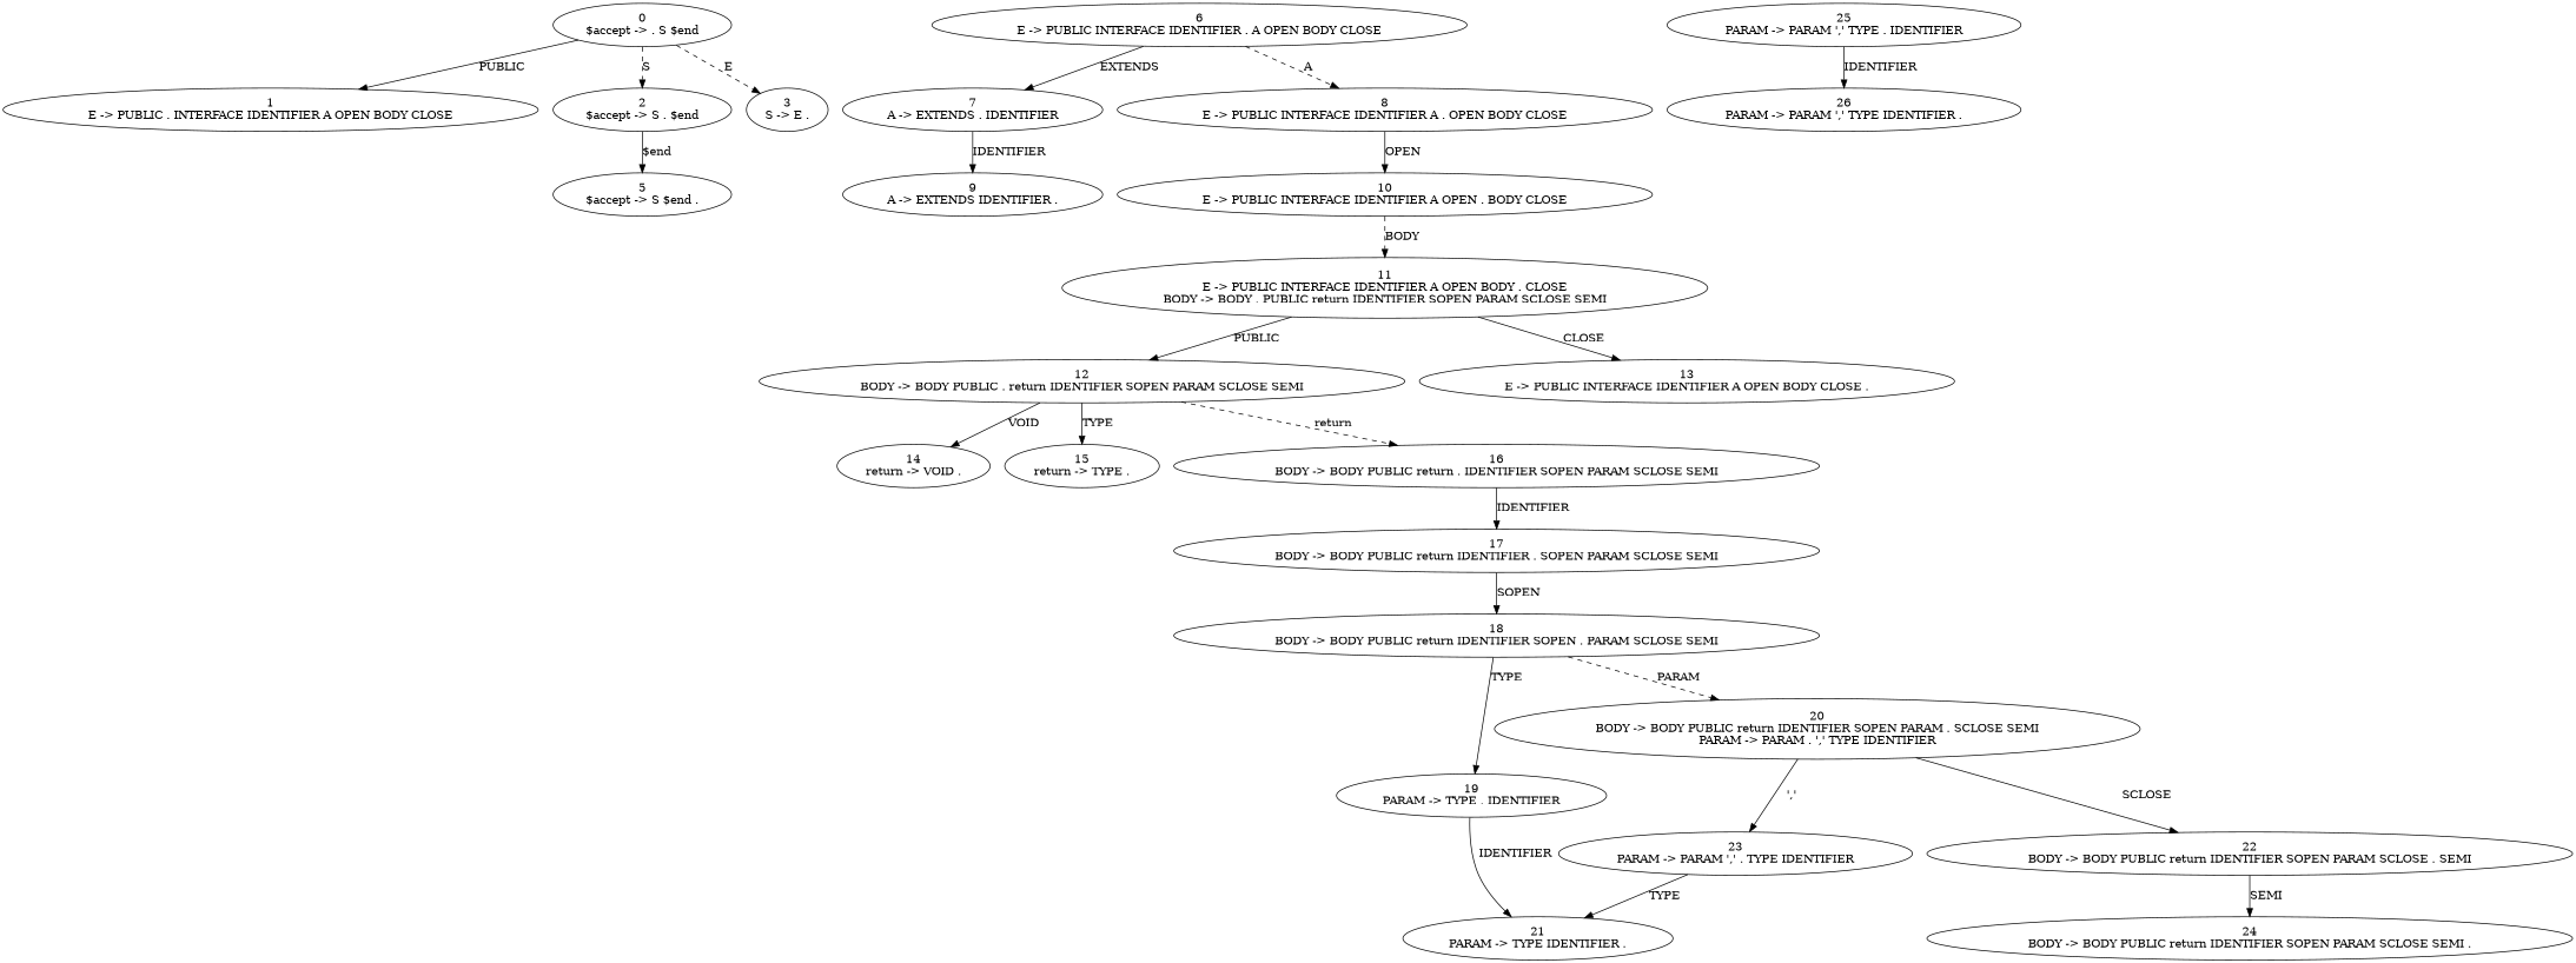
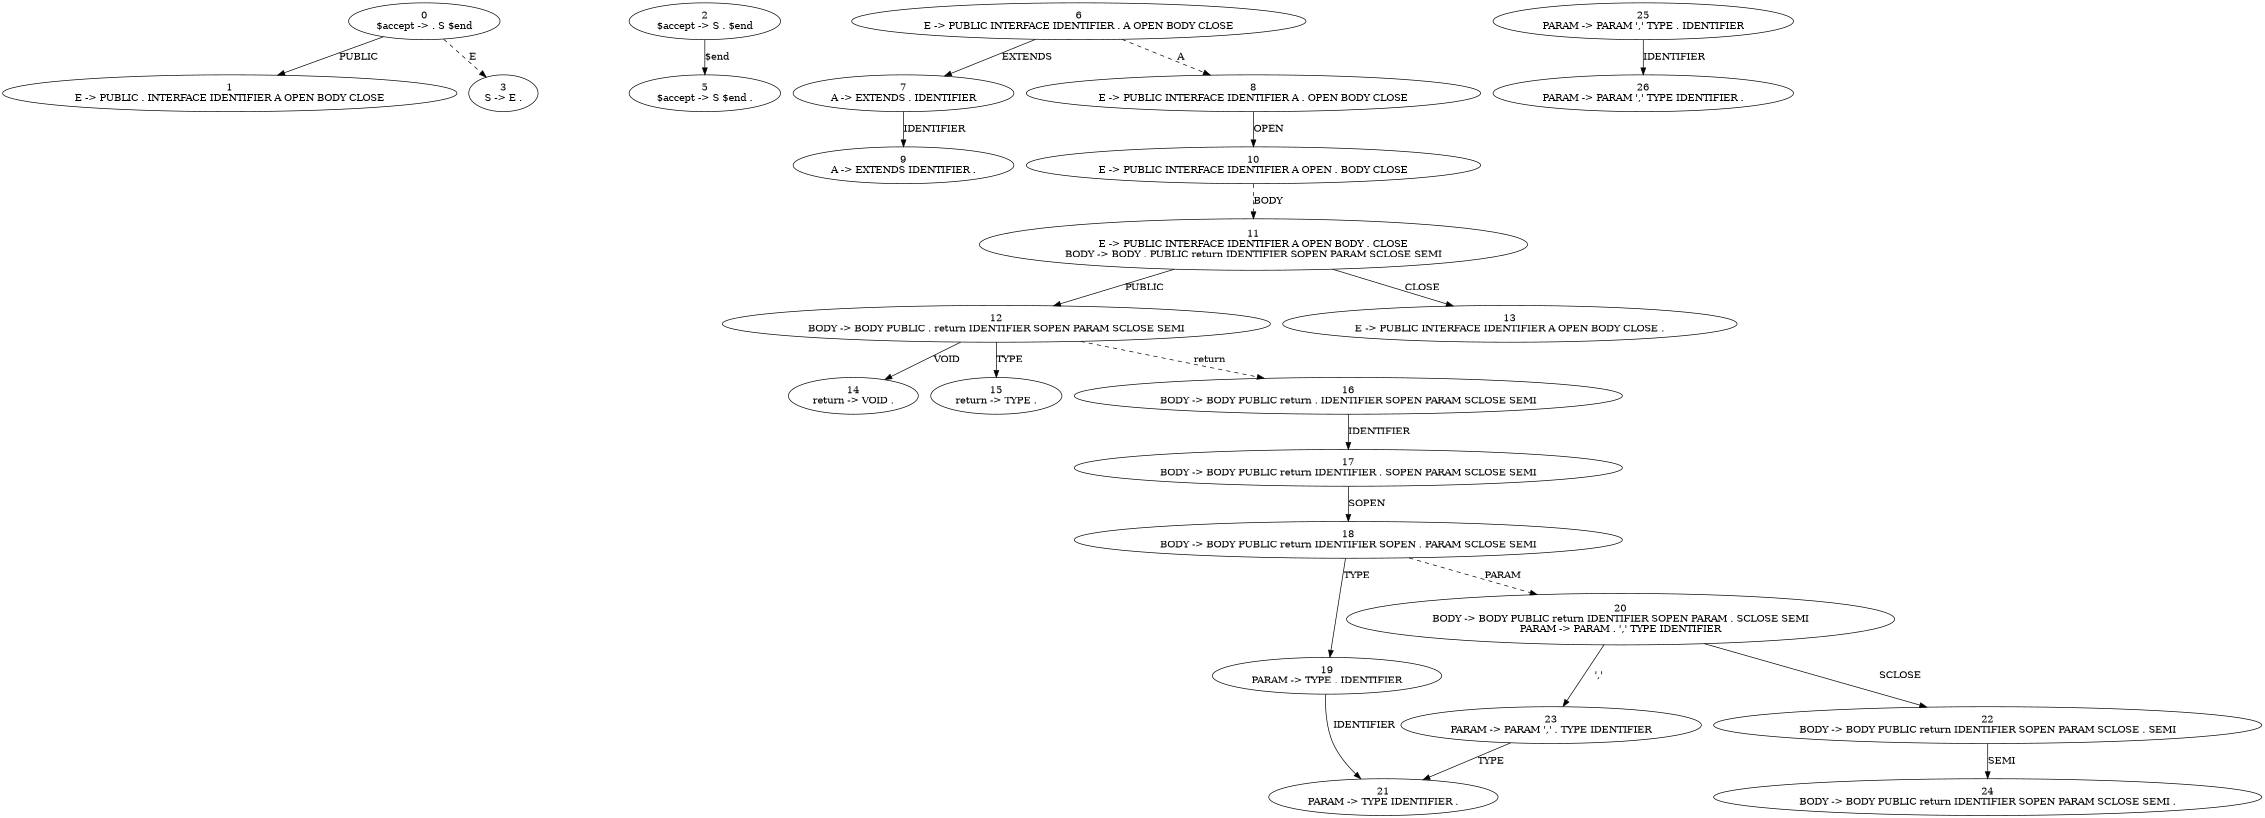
  digraph {
    edge [style=solid]
    n1 [label="0\n$accept -> . S $end"]
    n2 [label="1\nE -> PUBLIC . INTERFACE IDENTIFIER A OPEN BODY CLOSE"]
    n3 [label="2\n$accept -> S . $end"]
    n4 [label="3\nS -> E ."]
    n5 [label="5\n$accept -> S $end ."]
    n6 [label="6\nE -> PUBLIC INTERFACE IDENTIFIER . A OPEN BODY CLOSE"]
    n7 [label="7\nA -> EXTENDS . IDENTIFIER"]
    n8 [label="8\nE -> PUBLIC INTERFACE IDENTIFIER A . OPEN BODY CLOSE"]
    n9 [label="9\nA -> EXTENDS IDENTIFIER ."]
    n10 [label="10\nE -> PUBLIC INTERFACE IDENTIFIER A OPEN . BODY CLOSE"]
    n11 [label="11\nE -> PUBLIC INTERFACE IDENTIFIER A OPEN BODY . CLOSE\nBODY -> BODY . PUBLIC return IDENTIFIER SOPEN PARAM SCLOSE SEMI"]
    n12 [label="12\nBODY -> BODY PUBLIC . return IDENTIFIER SOPEN PARAM SCLOSE SEMI"]
    n13 [label="13\nE -> PUBLIC INTERFACE IDENTIFIER A OPEN BODY CLOSE ."]
    n14 [label="14\nreturn -> VOID ."]
    n15 [label="15\nreturn -> TYPE ."]
    n16 [label="16\nBODY -> BODY PUBLIC return . IDENTIFIER SOPEN PARAM SCLOSE SEMI"]
    n17 [label="17\nBODY -> BODY PUBLIC return IDENTIFIER . SOPEN PARAM SCLOSE SEMI"]
    n18 [label="18\nBODY -> BODY PUBLIC return IDENTIFIER SOPEN . PARAM SCLOSE SEMI"]
    n19 [label="19\nPARAM -> TYPE . IDENTIFIER"]
    n20 [label="20\nBODY -> BODY PUBLIC return IDENTIFIER SOPEN PARAM . SCLOSE SEMI\nPARAM -> PARAM . ',' TYPE IDENTIFIER"]
    n21 [label="21\nPARAM -> TYPE IDENTIFIER ."]
    n22 [label="22\nBODY -> BODY PUBLIC return IDENTIFIER SOPEN PARAM SCLOSE . SEMI"]
    n23 [label="23\nPARAM -> PARAM ',' . TYPE IDENTIFIER"]
    n24 [label="24\nBODY -> BODY PUBLIC return IDENTIFIER SOPEN PARAM SCLOSE SEMI ."]
    n25 [label="25\nPARAM -> PARAM ',' TYPE . IDENTIFIER"]
    n26 [label="26\nPARAM -> PARAM ',' TYPE IDENTIFIER ."]
    n1 -> n2 [label=PUBLIC]
-   n1 -> n3 [label=S style=dashed]
    n1 -> n4 [label=E style=dashed]
    n3 -> n5 [label="$end"]
    n6 -> n7 [label=EXTENDS]
    n6 -> n8 [label=A style=dashed]
    n7 -> n9 [label=IDENTIFIER]
    n8 -> n10 [label=OPEN]
    n10 -> n11 [label=BODY style=dashed]
    n11 -> n12 [label=PUBLIC]
    n11 -> n13 [label=CLOSE]
    n12 -> n14 [label=VOID]
    n12 -> n15 [label=TYPE]
    n12 -> n16 [label=return style=dashed]
    n16 -> n17 [label=IDENTIFIER]
    n17 -> n18 [label=SOPEN]
    n18 -> n19 [label=TYPE]
    n18 -> n20 [label=PARAM style=dashed]
    n19 -> n21 [label=IDENTIFIER]
    n20 -> n22 [label=SCLOSE]
    n20 -> n23 [label="','"]
    n22 -> n24 [label=SEMI]
    n23 -> n21 [label=TYPE]
    n25 -> n26 [label=IDENTIFIER]
  }
